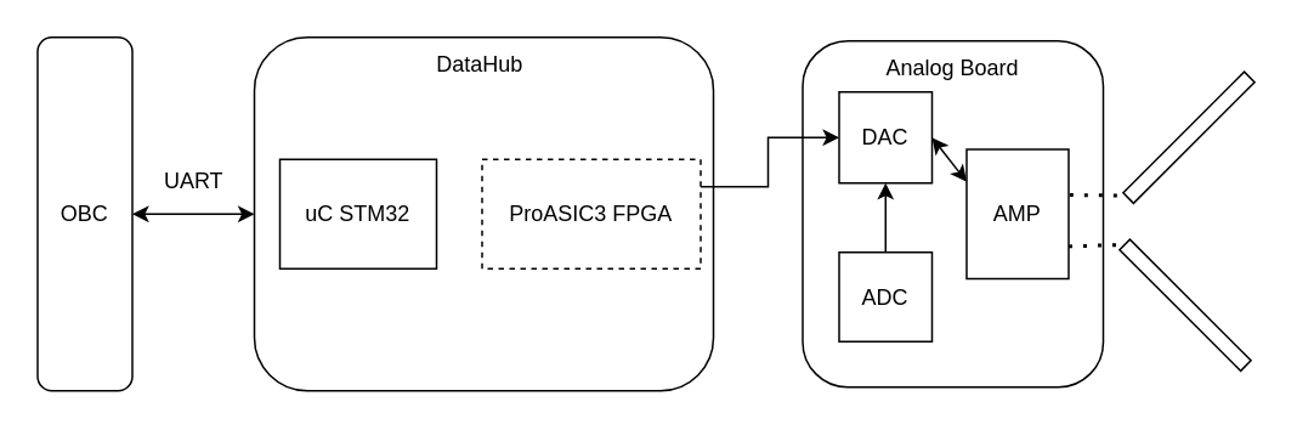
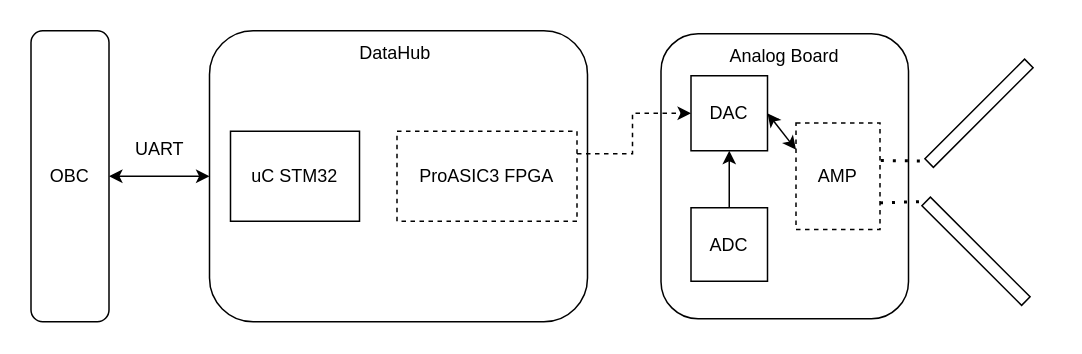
  <mxCell id="0" />
  <mxCell id="1" parent="0" />
  <mxCell id="2" value="" style="rounded=1;whiteSpace=wrap;html=1;fillColor=#FFFFFF;" vertex="1" parent="1"><mxGeometry x="139" y="20" width="252" height="194" as="geometry" /></mxCell>
  <mxCell id="3" value="OBC" style="rounded=1;whiteSpace=wrap;html=1;fillColor=#FFFFFF;" vertex="1" parent="1"><mxGeometry x="20" y="20" width="52" height="194" as="geometry" /></mxCell>
  <mxCell id="4" value="" style="endArrow=classic;startArrow=classic;html=1;rounded=0;entryX=0;entryY=0.5;entryDx=0;entryDy=0;exitX=1;exitY=0.5;exitDx=0;exitDy=0;" edge="1" parent="1" source="3" target="2"><mxGeometry width="50" height="50" relative="1" as="geometry"><mxPoint x="51" y="121" as="sourcePoint" /><mxPoint x="101" y="71" as="targetPoint" /></mxGeometry></mxCell>
  <mxCell id="5" value="UART" style="text;strokeColor=none;align=center;fillColor=none;html=1;verticalAlign=middle;whiteSpace=wrap;rounded=0;" vertex="1" parent="1"><mxGeometry x="76" y="84" width="60" height="30" as="geometry" /></mxCell>
  <mxCell id="6" value="DataHub" style="text;strokeColor=none;align=center;fillColor=none;html=1;verticalAlign=middle;whiteSpace=wrap;rounded=0;" vertex="1" parent="1"><mxGeometry x="233" y="20" width="60" height="30" as="geometry" /></mxCell>
  <mxCell id="7" value="uC STM32" style="rounded=0;whiteSpace=wrap;html=1;" vertex="1" parent="1"><mxGeometry x="153" y="87" width="86" height="60" as="geometry" /></mxCell>
  <mxCell id="8" value="ProASIC3 FPGA" style="rounded=0;whiteSpace=wrap;html=1;dashed=1;" vertex="1" parent="1"><mxGeometry x="264" y="87" width="120" height="60" as="geometry" /></mxCell>
  <mxCell id="9" value="" style="rounded=1;whiteSpace=wrap;html=1;" vertex="1" parent="1"><mxGeometry x="440" y="22" width="165" height="190" as="geometry" /></mxCell>
  <mxCell id="10" value="DAC" style="rounded=0;whiteSpace=wrap;html=1;" vertex="1" parent="1"><mxGeometry x="460" y="50" width="51" height="50" as="geometry" /></mxCell>
  <mxCell id="11" value="ADC" style="rounded=0;whiteSpace=wrap;html=1;" vertex="1" parent="1"><mxGeometry x="460" y="138" width="51" height="49" as="geometry" /></mxCell>
- <mxCell id="12" value="AMP" style="rounded=0;whiteSpace=wrap;html=1;" vertex="1" parent="1"><mxGeometry x="530" y="81.5" width="56" height="71" as="geometry" /></mxCell>
+ <mxCell id="12" value="AMP" style="rounded=0;whiteSpace=wrap;html=1;dashed=1;" vertex="1" parent="1"><mxGeometry x="530" y="81.5" width="56" height="71" as="geometry" /></mxCell>
  <mxCell id="13" value="Analog Board" style="text;strokeColor=none;align=center;fillColor=none;html=1;verticalAlign=middle;whiteSpace=wrap;rounded=0;" vertex="1" parent="1"><mxGeometry x="475" y="22" width="95" height="30" as="geometry" /></mxCell>
  <mxCell id="14" value="" style="endArrow=classic;html=1;rounded=0;exitX=0.5;exitY=0;exitDx=0;exitDy=0;entryX=0.5;entryY=1;entryDx=0;entryDy=0;" edge="1" parent="1" source="11" target="10"><mxGeometry width="50" height="50" relative="1" as="geometry"><mxPoint x="287" y="149" as="sourcePoint" /><mxPoint x="337" y="99" as="targetPoint" /></mxGeometry></mxCell>
- <mxCell id="15" value="" style="endArrow=classic;html=1;rounded=0;exitX=1;exitY=0.25;exitDx=0;exitDy=0;entryX=0;entryY=0.5;entryDx=0;entryDy=0;" edge="1" parent="1" source="8" target="10"><mxGeometry width="50" height="50" relative="1" as="geometry"><mxPoint x="360" y="178" as="sourcePoint" /><mxPoint x="410" y="128" as="targetPoint" /><Array as="points"><mxPoint x="421" y="102" /><mxPoint x="421" y="75" /></Array></mxGeometry></mxCell>
+ <mxCell id="15" value="" style="endArrow=classic;html=1;rounded=0;exitX=1;exitY=0.25;exitDx=0;exitDy=0;entryX=0;entryY=0.5;entryDx=0;entryDy=0;dashed=1;" edge="1" parent="1" source="8" target="10"><mxGeometry width="50" height="50" relative="1" as="geometry"><mxPoint x="360" y="178" as="sourcePoint" /><mxPoint x="410" y="128" as="targetPoint" /><Array as="points"><mxPoint x="421" y="102" /><mxPoint x="421" y="75" /></Array></mxGeometry></mxCell>
  <mxCell id="16" value="" style="endArrow=classic;startArrow=classic;html=1;rounded=0;exitX=1;exitY=0.5;exitDx=0;exitDy=0;entryX=0;entryY=0.25;entryDx=0;entryDy=0;" edge="1" parent="1" source="10" target="12"><mxGeometry width="50" height="50" relative="1" as="geometry"><mxPoint x="319" y="174" as="sourcePoint" /><mxPoint x="369" y="124" as="targetPoint" /></mxGeometry></mxCell>
  <mxCell id="17" value="" style="rounded=0;whiteSpace=wrap;html=1;rotation=-45;" vertex="1" parent="1"><mxGeometry x="605" y="71" width="94" height="8" as="geometry" /></mxCell>
  <mxCell id="18" value="" style="rounded=0;whiteSpace=wrap;html=1;rotation=45;" vertex="1" parent="1"><mxGeometry x="603.002" y="163.002" width="94" height="8" as="geometry" /></mxCell>
  <mxCell id="19" value="" style="endArrow=none;dashed=1;html=1;dashPattern=1 3;strokeWidth=2;rounded=0;exitX=1;exitY=0.75;exitDx=0;exitDy=0;entryX=0;entryY=0.5;entryDx=0;entryDy=0;" edge="1" parent="1" source="12" target="18"><mxGeometry width="50" height="50" relative="1" as="geometry"><mxPoint x="319" y="174" as="sourcePoint" /><mxPoint x="369" y="124" as="targetPoint" /></mxGeometry></mxCell>
  <mxCell id="20" value="" style="endArrow=none;dashed=1;html=1;dashPattern=1 3;strokeWidth=2;rounded=0;exitX=1.01;exitY=0.353;exitDx=0;exitDy=0;exitPerimeter=0;entryX=0;entryY=0.25;entryDx=0;entryDy=0;" edge="1" parent="1" source="12" target="17"><mxGeometry width="50" height="50" relative="1" as="geometry"><mxPoint x="319" y="174" as="sourcePoint" /><mxPoint x="369" y="124" as="targetPoint" /></mxGeometry></mxCell>
